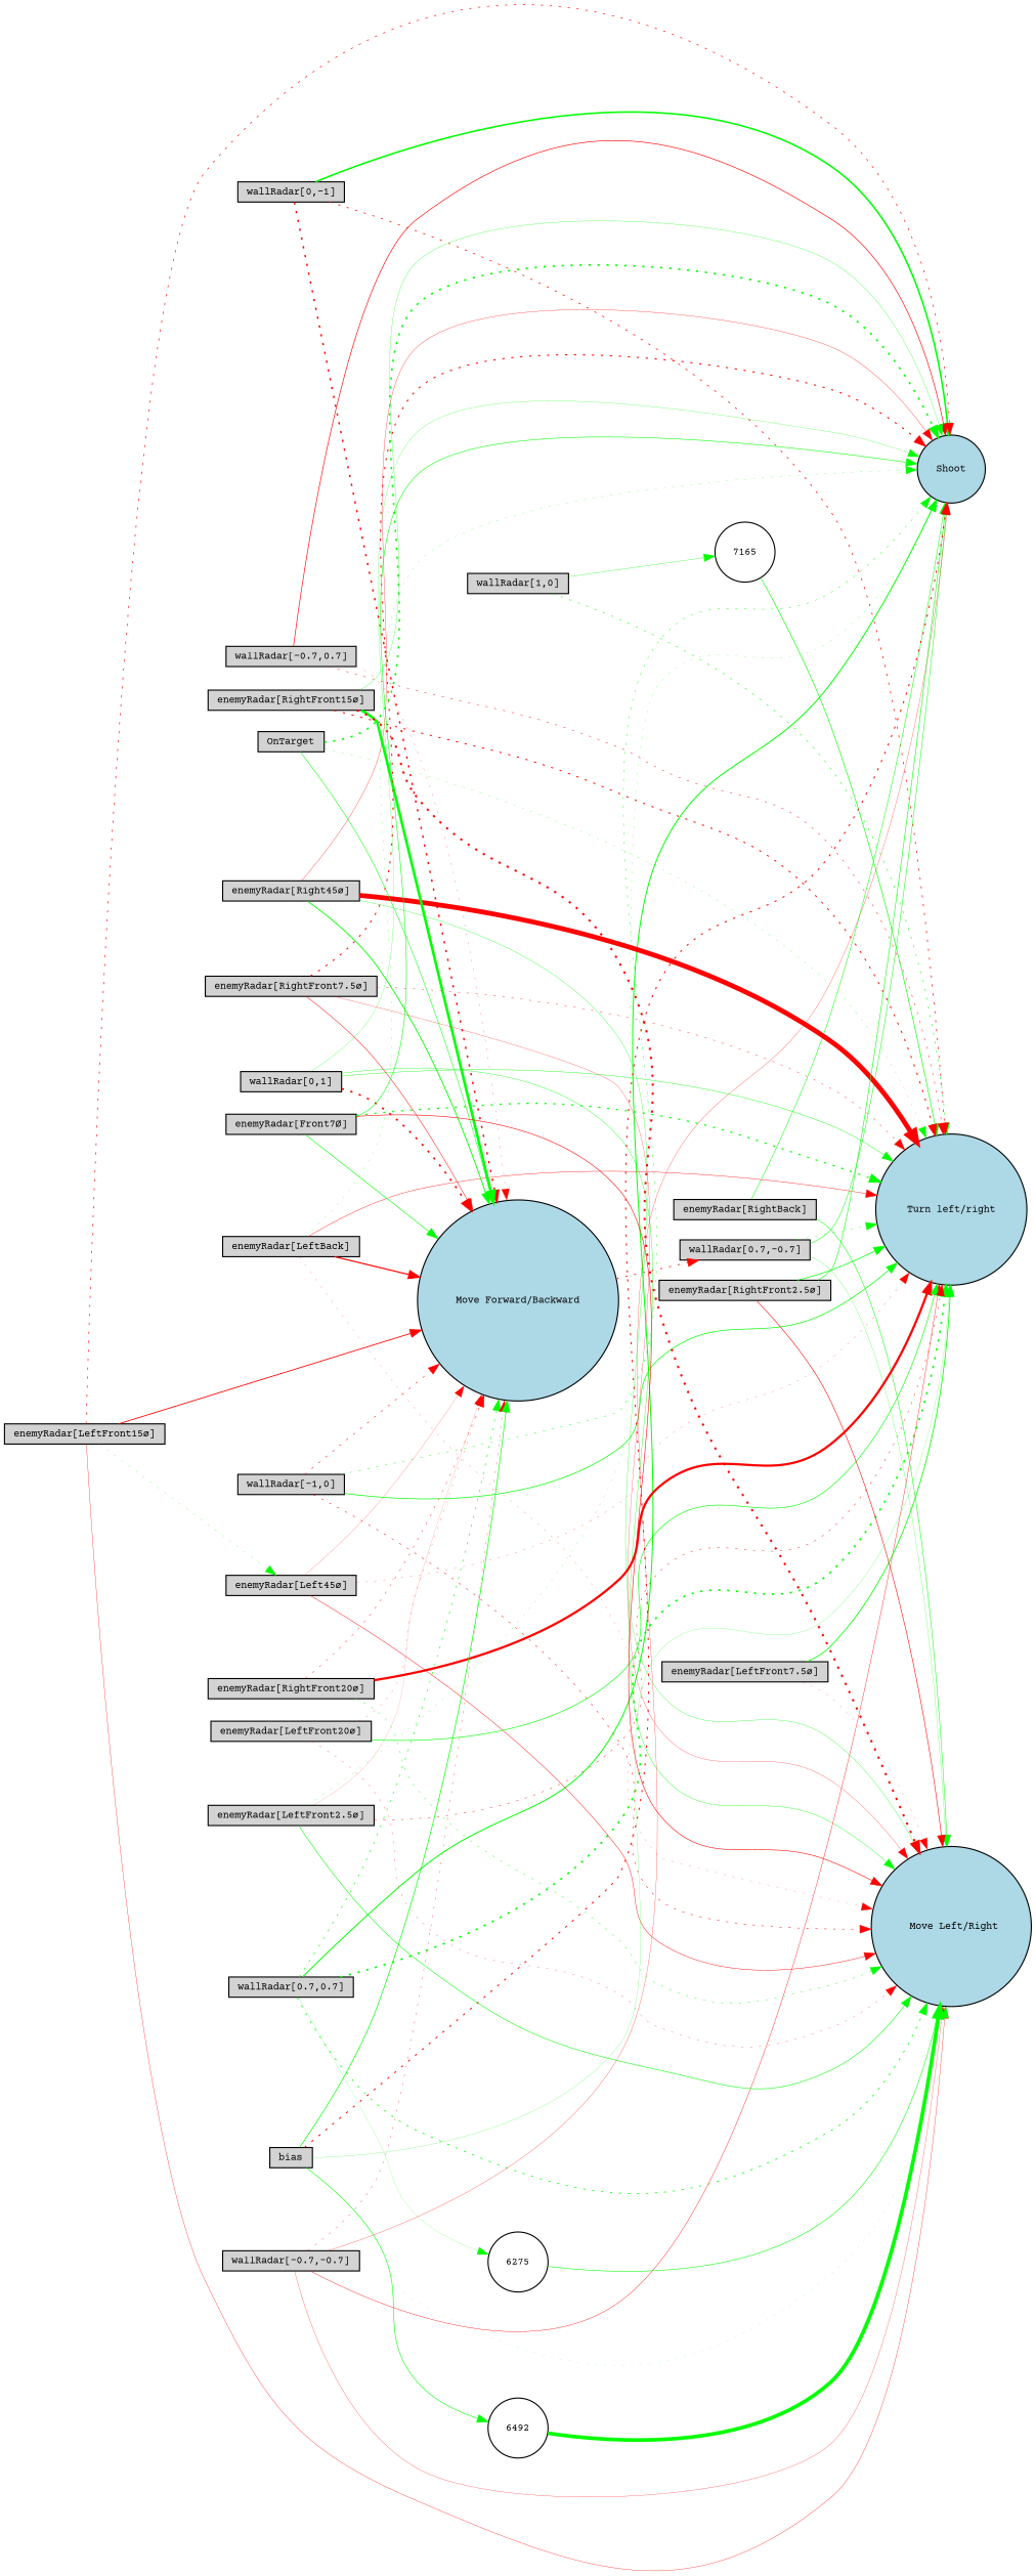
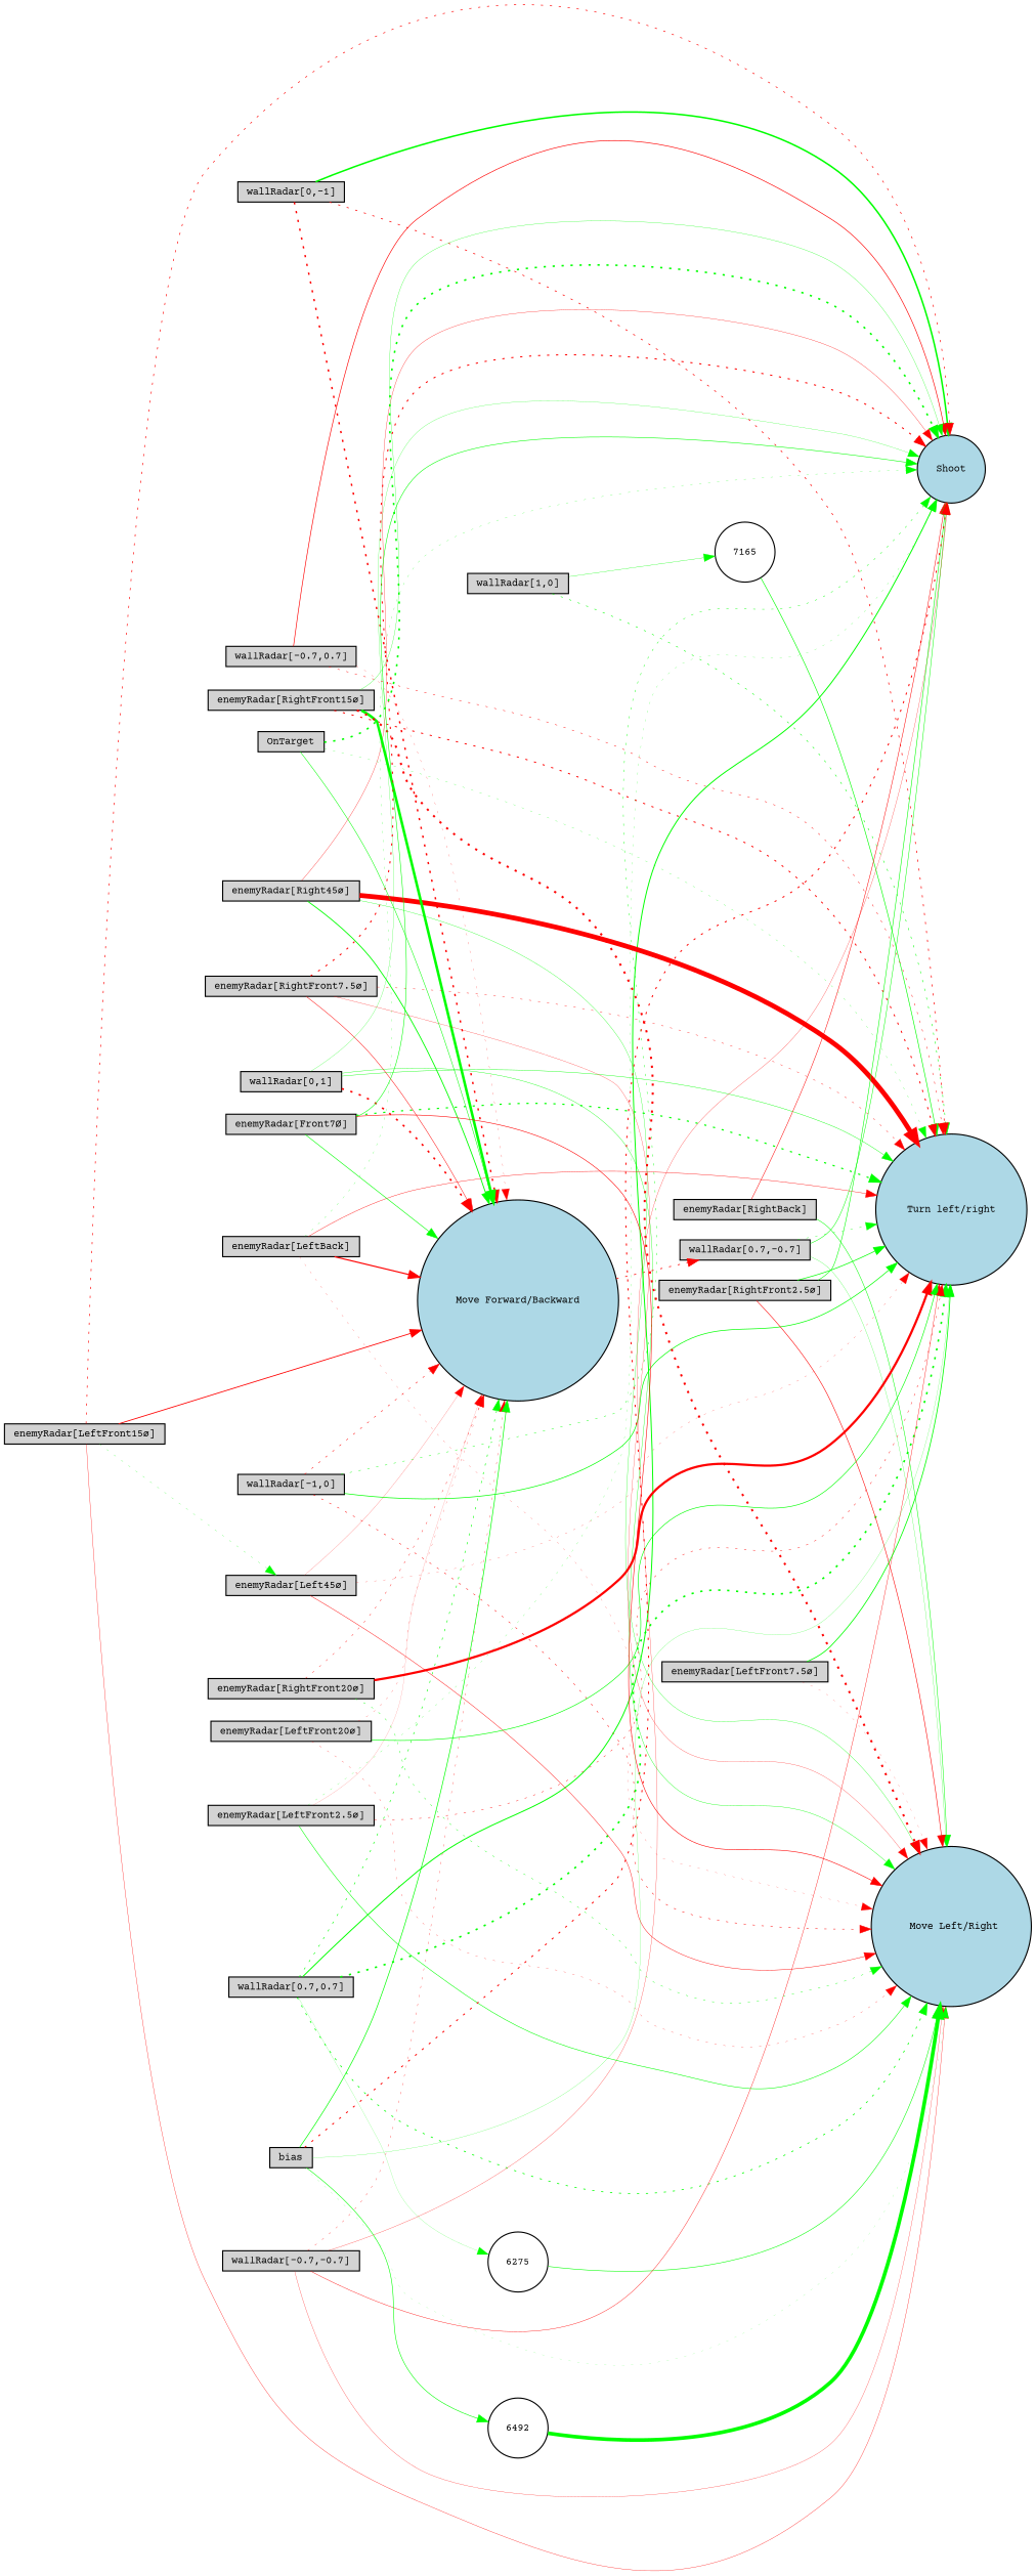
  digraph {
    fontname="Courier Prime"
    rankdir=LR
    node [fillcolor=lightgray fontname="Courier Prime" fontsize=9 shape=box style=filled]
    edge [color=green fontname="Courier Prime" style=solid]
    "wallRadar[1,0]" [height=0.2 width=0.2]
    "Turn left/right" [fillcolor=lightblue height=0.2 shape=circle width=0.2]
    7165 [fillcolor=white height=0.2 shape=circle width=0.2]
    "wallRadar[0,1]" [height=0.2 width=0.2]
    Shoot [fillcolor=lightblue height=0.2 shape=circle width=0.2]
    "Move Forward/Backward" [fillcolor=lightblue height=0.2 shape=circle width=0.2]
    " Move Left/Right" [fillcolor=lightblue height=0.2 shape=circle width=0.2]
    "wallRadar[0.7,-0.7]" [height=0.2 width=0.2]
    "wallRadar[-1,0]" [height=0.2 width=0.2]
    "wallRadar[0,-1]" [height=0.2 width=0.2]
    "wallRadar[0.7,0.7]" [height=0.2 width=0.2]
    6275 [fillcolor=white height=0.2 shape=circle width=0.2]
    "wallRadar[-0.7,0.7]" [height=0.2 width=0.2]
    "wallRadar[-0.7,-0.7]" [height=0.2 width=0.2]
    "enemyRadar[RightBack]" [height=0.2 width=0.2]
    "enemyRadar[LeftBack]" [height=0.2 width=0.2]
    "enemyRadar[Right45ø]" [height=0.2 width=0.2]
    "enemyRadar[Left45ø]" [height=0.2 width=0.2]
    "enemyRadar[RightFront20ø]" [height=0.2 width=0.2]
    "enemyRadar[LeftFront20ø]" [height=0.2 width=0.2]
    "enemyRadar[RightFront15ø]" [height=0.2 width=0.2]
    "enemyRadar[LeftFront15ø]" [height=0.2 width=0.2]
    "enemyRadar[RightFront7.5ø]" [height=0.2 width=0.2]
    "enemyRadar[LeftFront7.5ø]" [height=0.2 width=0.2]
    "enemyRadar[RightFront2.5ø]" [height=0.2 width=0.2]
    "enemyRadar[LeftFront2.5ø]" [height=0.2 width=0.2]
    "enemyRadar[Front7Ø]" [height=0.2 width=0.2]
    OnTarget [height=0.2 width=0.2]
    bias [height=0.2 width=0.2]
    6492 [fillcolor=white height=0.2 shape=circle width=0.2]
    "wallRadar[1,0]" -> "Turn left/right" [penwidth=0.4815919106606127 style=dotted]
    "wallRadar[1,0]" -> 7165 [penwidth=0.2711673539541963]
    7165 -> "Turn left/right" [penwidth=0.561276280950292]
    "wallRadar[0,1]" -> "Turn left/right" [penwidth=0.3511231231205262]
    "wallRadar[0,1]" -> Shoot [penwidth=0.20573522385584087]
    "wallRadar[0,1]" -> "Move Forward/Backward" [color=red penwidth=1.4641580311718347 style=dotted]
    "wallRadar[0,1]" -> " Move Left/Right" [penwidth=0.32448636751000437]
    "Move Forward/Backward" -> "wallRadar[0.7,-0.7]" [color=red penwidth=0.6704596958605759 style=dotted]
    "wallRadar[0.7,-0.7]" -> "Turn left/right" [penwidth=0.3030830077678178 style=dotted]
    "wallRadar[0.7,-0.7]" -> Shoot [penwidth=0.43912849856225533]
    "wallRadar[0.7,-0.7]" -> " Move Left/Right" [penwidth=0.2092097255302779]
    "wallRadar[-1,0]" -> "Turn left/right" [penwidth=0.6201164169759914]
    "wallRadar[-1,0]" -> Shoot [penwidth=0.37401324099504096 style=dotted]
    "wallRadar[-1,0]" -> "Move Forward/Backward" [color=red penwidth=0.4549153568951909 style=dotted]
    "wallRadar[-1,0]" -> " Move Left/Right" [color=red penwidth=0.44691035467023543 style=dotted]
    "wallRadar[0,-1]" -> "Turn left/right" [color=red penwidth=0.6411376780590512 style=dotted]
    "wallRadar[0,-1]" -> Shoot [penwidth=1.3932560003419954]
    "wallRadar[0,-1]" -> "Move Forward/Backward" [color=red penwidth=1.3305821845251136 style=dotted]
    "wallRadar[0.7,0.7]" -> "Turn left/right" [penwidth=1.484928792545452 style=dotted]
    "wallRadar[0.7,0.7]" -> Shoot [penwidth=0.8729715687825249]
    "wallRadar[0.7,0.7]" -> "Move Forward/Backward" [penwidth=0.5359152683026089 style=dotted]
    "wallRadar[0.7,0.7]" -> " Move Left/Right" [penwidth=0.6875130794210041 style=dotted]
    "wallRadar[0.7,0.7]" -> 6275 [penwidth=0.13090222691983044]
    6275 -> " Move Left/Right" [penwidth=0.4848687433655897]
    "wallRadar[-0.7,0.7]" -> "Turn left/right" [color=red penwidth=0.395881020877486 style=dotted]
    "wallRadar[-0.7,0.7]" -> Shoot [color=red penwidth=0.5700720389690701]
    "wallRadar[-0.7,0.7]" -> "Move Forward/Backward" [color=red penwidth=0.17687783432033205 style=dotted]
    "wallRadar[-0.7,-0.7]" -> "Turn left/right" [color=red penwidth=0.34357356286123886]
    "wallRadar[-0.7,-0.7]" -> Shoot [color=red penwidth=0.22606515162534305]
    "wallRadar[-0.7,-0.7]" -> "Move Forward/Backward" [color=red penwidth=0.25267203727682314 style=dotted]
    "wallRadar[-0.7,-0.7]" -> " Move Left/Right" [color=red penwidth=0.22303216593208336]
-   "enemyRadar[RightBack]" -> Shoot [penwidth=0.44833679896821277]
+   "enemyRadar[RightBack]" -> Shoot [color=red penwidth=0.44833679896821277]
    "enemyRadar[RightBack]" -> " Move Left/Right" [penwidth=0.45070349406253596]
    "enemyRadar[LeftBack]" -> "Turn left/right" [color=red penwidth=0.34120736234773685]
    "enemyRadar[LeftBack]" -> Shoot [penwidth=0.19394769751941615 style=dotted]
    "enemyRadar[LeftBack]" -> "Move Forward/Backward" [color=red penwidth=1.0404043404918248]
    "enemyRadar[LeftBack]" -> " Move Left/Right" [color=red penwidth=0.15630532446128254 style=dotted]
    "enemyRadar[Right45ø]" -> "Turn left/right" [color=red penwidth=4.3293674864108045]
    "enemyRadar[Right45ø]" -> Shoot [color=red penwidth=0.2688050645051828]
    "enemyRadar[Right45ø]" -> "Move Forward/Backward" [penwidth=0.7808238975795901]
    "enemyRadar[Right45ø]" -> " Move Left/Right" [penwidth=0.2753859319493527]
    "enemyRadar[Left45ø]" -> "Turn left/right" [color=red penwidth=0.17622499848240647 style=dotted]
    "enemyRadar[Left45ø]" -> "Move Forward/Backward" [color=red penwidth=0.14868976804801487]
    "enemyRadar[Left45ø]" -> " Move Left/Right" [color=red penwidth=0.38372650496722116]
    "enemyRadar[RightFront20ø]" -> "Turn left/right" [color=red penwidth=2.017050164803975]
    "enemyRadar[RightFront20ø]" -> "Move Forward/Backward" [color=red penwidth=0.3326905471917077 style=dotted]
    "enemyRadar[RightFront20ø]" -> " Move Left/Right" [penwidth=0.3362973427833576 style=dotted]
    "enemyRadar[LeftFront20ø]" -> "Turn left/right" [penwidth=0.556808163300564]
    "enemyRadar[LeftFront20ø]" -> "Move Forward/Backward" [color=red penwidth=0.18165155354331072 style=dotted]
    "enemyRadar[LeftFront20ø]" -> " Move Left/Right" [color=red penwidth=0.20845773265767237 style=dotted]
    "enemyRadar[RightFront15ø]" -> "Turn left/right" [color=red penwidth=0.8660805755451135 style=dotted]
    "enemyRadar[RightFront15ø]" -> Shoot [penwidth=0.24819338918673234]
    "enemyRadar[RightFront15ø]" -> "Move Forward/Backward" [penwidth=2.326423457477154]
    "enemyRadar[RightFront15ø]" -> " Move Left/Right" [color=red penwidth=1.8131450124805732 style=dotted]
    "enemyRadar[LeftFront15ø]" -> Shoot [color=red penwidth=0.5847601045890066 style=dotted]
    "enemyRadar[LeftFront15ø]" -> "Move Forward/Backward" [color=red penwidth=0.7493880034703372]
    "enemyRadar[LeftFront15ø]" -> " Move Left/Right" [color=red penwidth=0.28666738405533465]
    "enemyRadar[LeftFront15ø]" -> "enemyRadar[Left45ø]" [penwidth=0.19154004356542392 style=dotted]
    "enemyRadar[RightFront7.5ø]" -> "Turn left/right" [color=red penwidth=0.32703260749019725 style=dotted]
    "enemyRadar[RightFront7.5ø]" -> Shoot [color=red penwidth=0.9249499381772575 style=dotted]
    "enemyRadar[RightFront7.5ø]" -> "Move Forward/Backward" [color=red penwidth=0.4214216082691504]
    "enemyRadar[RightFront7.5ø]" -> " Move Left/Right" [color=red penwidth=0.21819760959815443]
    "enemyRadar[LeftFront7.5ø]" -> "Turn left/right" [penwidth=0.7112875472966662]
    "enemyRadar[LeftFront7.5ø]" -> " Move Left/Right" [color=red penwidth=0.13902473114934533 style=dotted]
    "enemyRadar[RightFront2.5ø]" -> "Turn left/right" [penwidth=0.633094880915322]
    "enemyRadar[RightFront2.5ø]" -> Shoot [penwidth=0.49995346459591317]
    "enemyRadar[RightFront2.5ø]" -> " Move Left/Right" [color=red penwidth=0.5049702833766547]
    "enemyRadar[LeftFront2.5ø]" -> "Turn left/right" [color=red penwidth=0.3743597157892584 style=dotted]
    "enemyRadar[LeftFront2.5ø]" -> Shoot [penwidth=0.16954302423291762 style=dotted]
    "enemyRadar[LeftFront2.5ø]" -> "Move Forward/Backward" [color=red penwidth=0.10203775172225263]
    "enemyRadar[LeftFront2.5ø]" -> " Move Left/Right" [penwidth=0.4806459467415314]
    "enemyRadar[Front7Ø]" -> "Turn left/right" [penwidth=1.070593312875453 style=dotted]
    "enemyRadar[Front7Ø]" -> Shoot [penwidth=0.48482626101828563]
    "enemyRadar[Front7Ø]" -> "Move Forward/Backward" [penwidth=0.5285877344080426]
    "enemyRadar[Front7Ø]" -> " Move Left/Right" [color=red penwidth=0.5048300255525051]
    OnTarget -> "Turn left/right" [penwidth=0.201129397372786 style=dotted]
    OnTarget -> Shoot [penwidth=1.450656945188252 style=dotted]
    OnTarget -> "Move Forward/Backward" [penwidth=0.46328410985788004]
    bias -> "Turn left/right" [penwidth=0.16697884297624804]
    bias -> Shoot [color=red penwidth=0.8952289884272585 style=dotted]
    bias -> "Move Forward/Backward" [penwidth=0.6121150025439898]
    bias -> " Move Left/Right" [penwidth=0.10772999512246934 style=dotted]
    bias -> 6492 [penwidth=0.5064060479720894]
    6492 -> " Move Left/Right" [penwidth=3.3021667571686324]
  }
